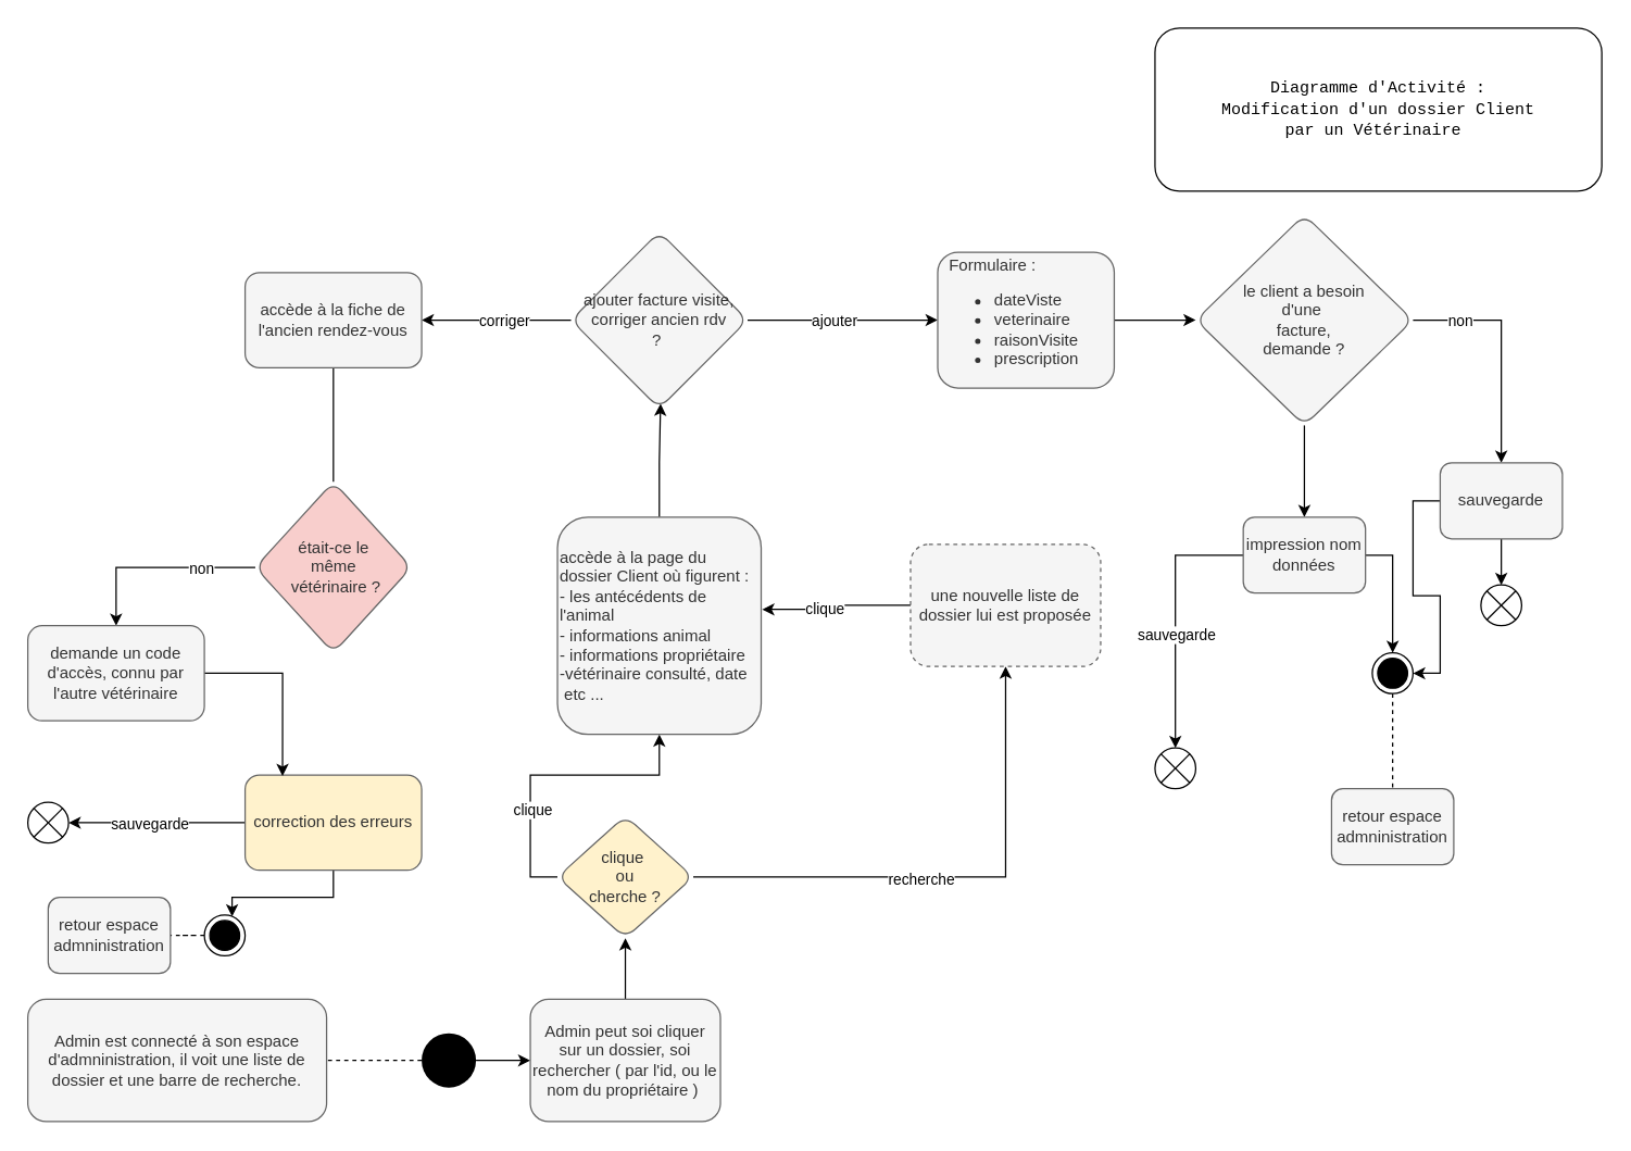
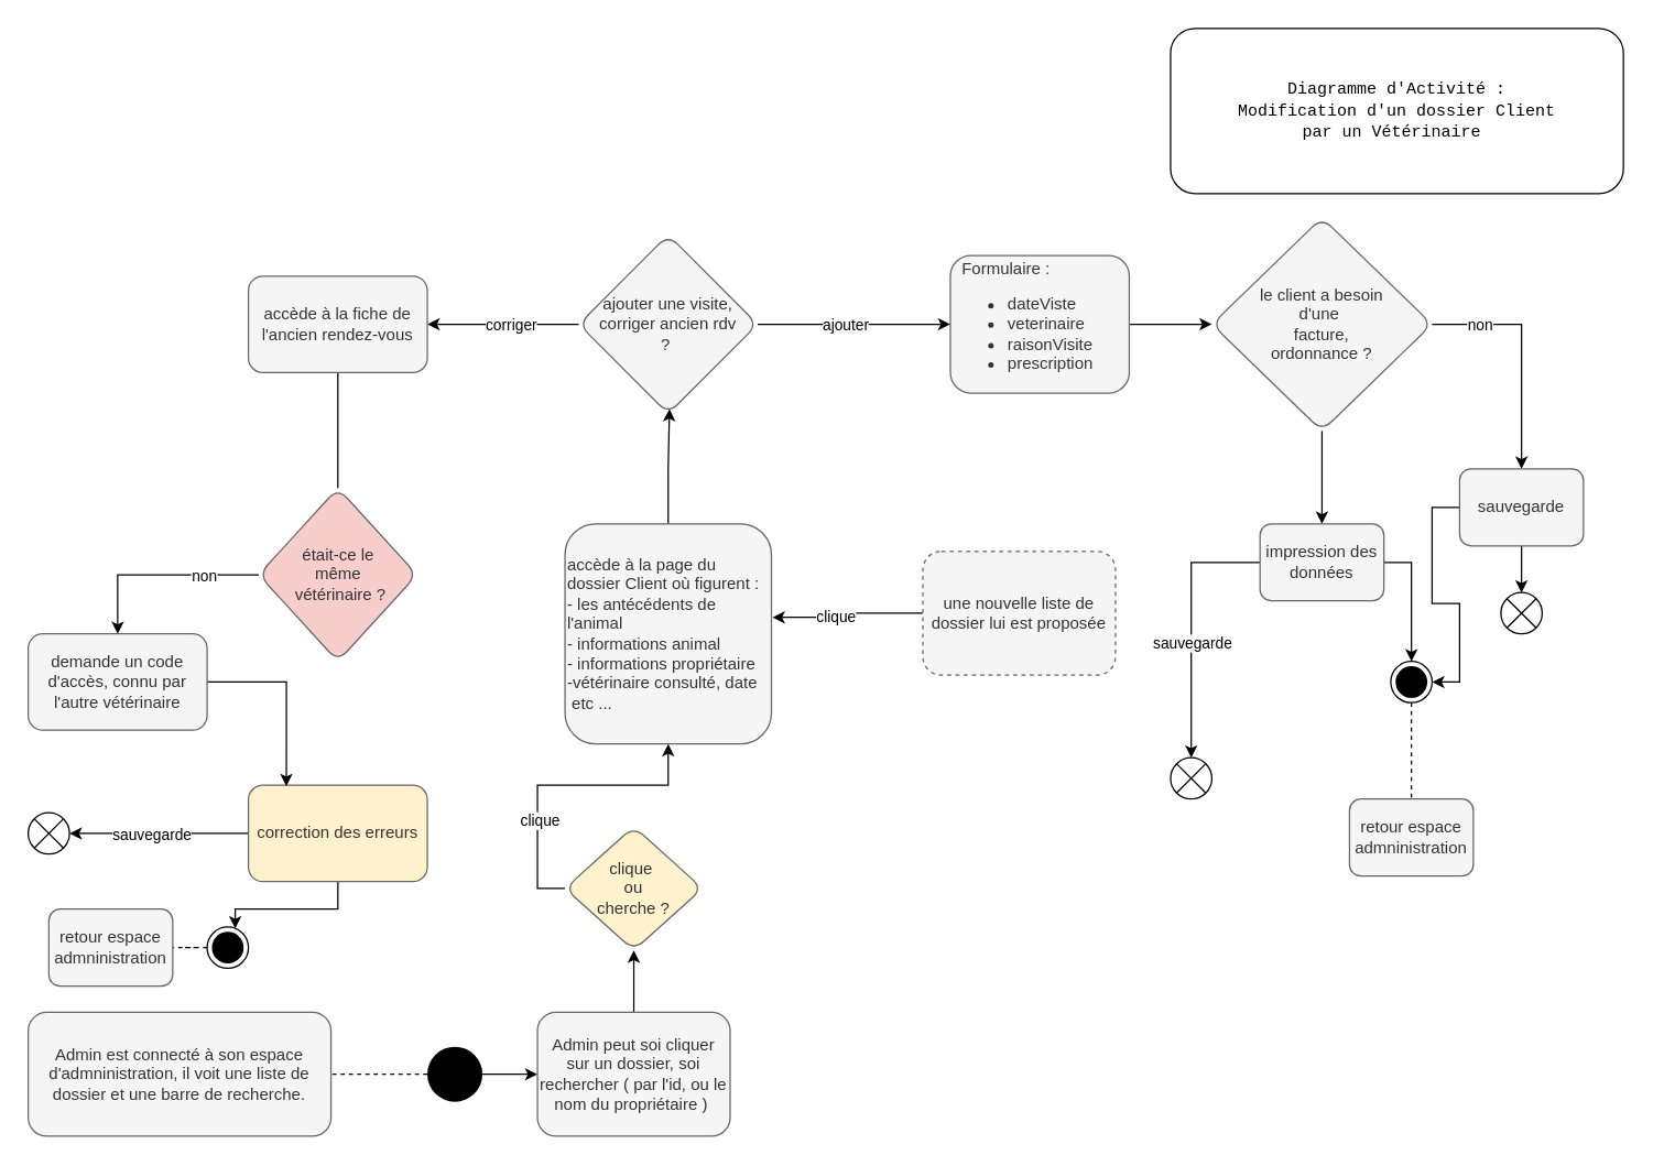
  <mxCell id="0" />
  <mxCell id="1" parent="0" />
  <mxCell id="2" value="&lt;font face=&quot;Courier New&quot;&gt;Diagramme d'Activité :&lt;br&gt;Modification d'un dossier Client&lt;br&gt;par un Vétérinaire&amp;nbsp;&lt;/font&gt;" style="rounded=1;whiteSpace=wrap;html=1;" vertex="1" parent="1"><mxGeometry x="850" width="329" height="120" as="geometry" y="20" /></mxCell>
  <mxCell id="3" style="edgeStyle=orthogonalEdgeStyle;rounded=0;orthogonalLoop=1;jettySize=auto;html=1;endArrow=none;endFill=0;dashed=1;entryX=1;entryY=0.5;entryDx=0;entryDy=0;" edge="1" parent="1" source="5" target="6"><mxGeometry relative="1" as="geometry"><mxPoint x="410" y="775" as="targetPoint" /></mxGeometry></mxCell>
  <mxCell id="4" style="edgeStyle=orthogonalEdgeStyle;rounded=0;orthogonalLoop=1;jettySize=auto;html=1;endArrow=classic;endFill=1;" edge="1" parent="1" source="5" target="8"><mxGeometry relative="1" as="geometry"><mxPoint x="550" y="660" as="targetPoint" /></mxGeometry></mxCell>
  <mxCell id="5" value="" style="ellipse;fillColor=#000000;strokeColor=none;" vertex="1" parent="1"><mxGeometry x="310" y="760" width="40" height="40" as="geometry" /></mxCell>
  <mxCell id="6" value="Admin est connecté à son espace d'admninistration, il voit une liste de dossier et une barre de recherche." style="rounded=1;whiteSpace=wrap;html=1;fillColor=#f5f5f5;strokeColor=#666666;fontColor=#333333;" vertex="1" parent="1"><mxGeometry x="20" y="735" width="220" height="90" as="geometry" /></mxCell>
  <mxCell id="7" style="edgeStyle=orthogonalEdgeStyle;rounded=0;orthogonalLoop=1;jettySize=auto;html=1;endArrow=classic;endFill=1;" edge="1" parent="1" source="8" target="18"><mxGeometry relative="1" as="geometry"><mxPoint x="460" y="690" as="targetPoint" /></mxGeometry></mxCell>
  <mxCell id="8" value="Admin peut soi cliquer sur un dossier, soi rechercher ( par l'id, ou le nom du propriétaire )&amp;nbsp;" style="rounded=1;whiteSpace=wrap;html=1;fillColor=#f5f5f5;strokeColor=#666666;fontColor=#333333;" vertex="1" parent="1"><mxGeometry x="390" y="735" width="140" height="90" as="geometry" /></mxCell>
  <mxCell id="9" style="edgeStyle=orthogonalEdgeStyle;rounded=0;orthogonalLoop=1;jettySize=auto;html=1;entryX=1.005;entryY=0.425;entryDx=0;entryDy=0;entryPerimeter=0;endArrow=classic;endFill=1;" edge="1" parent="1" source="13" target="17"><mxGeometry relative="1" as="geometry" /></mxCell>
  <mxCell id="10" value="clique" style="edgeLabel;html=1;align=center;verticalAlign=middle;resizable=0;points=[];" vertex="1" connectable="0" parent="9"><mxGeometry x="0.198" y="-1" relative="1" as="geometry"><mxPoint as="offset" /></mxGeometry></mxCell>
- <mxCell id="11" style="edgeStyle=orthogonalEdgeStyle;rounded=0;orthogonalLoop=1;jettySize=auto;html=1;startArrow=classic;startFill=1;endArrow=none;endFill=0;exitX=0.5;exitY=1;exitDx=0;exitDy=0;entryX=1;entryY=0.5;entryDx=0;entryDy=0;" edge="1" parent="1" source="13" target="18"><mxGeometry relative="1" as="geometry"><mxPoint x="500" y="620" as="targetPoint" /></mxGeometry></mxCell>
- <mxCell id="12" value="recherche" style="edgeLabel;html=1;align=center;verticalAlign=middle;resizable=0;points=[];" vertex="1" connectable="0" parent="11"><mxGeometry x="0.133" y="1" relative="1" as="geometry"><mxPoint as="offset" /></mxGeometry></mxCell>
  <mxCell id="13" value="une nouvelle liste de dossier lui est proposée" style="rounded=1;whiteSpace=wrap;html=1;fillColor=#f5f5f5;strokeColor=#666666;fontColor=#333333;dashed=1;" vertex="1" parent="1"><mxGeometry x="670" y="400" width="140" height="90" as="geometry" /></mxCell>
  <mxCell id="14" style="edgeStyle=orthogonalEdgeStyle;rounded=0;orthogonalLoop=1;jettySize=auto;html=1;endArrow=none;endFill=0;startArrow=classic;startFill=1;entryX=0;entryY=0.5;entryDx=0;entryDy=0;" edge="1" parent="1" source="17" target="18"><mxGeometry relative="1" as="geometry"><mxPoint x="420" y="620" as="targetPoint" /></mxGeometry></mxCell>
  <mxCell id="15" value="&amp;nbsp;clique&amp;nbsp;" style="edgeLabel;html=1;align=center;verticalAlign=middle;resizable=0;points=[];" vertex="1" connectable="0" parent="14"><mxGeometry x="0.118" y="1" relative="1" as="geometry"><mxPoint x="-1" y="24" as="offset" /></mxGeometry></mxCell>
  <mxCell id="16" style="edgeStyle=orthogonalEdgeStyle;rounded=0;orthogonalLoop=1;jettySize=auto;html=1;startArrow=none;startFill=0;endArrow=classic;endFill=1;entryX=0.507;entryY=0.973;entryDx=0;entryDy=0;entryPerimeter=0;" edge="1" parent="1" source="17" target="23"><mxGeometry relative="1" as="geometry"><mxPoint x="485" y="300" as="targetPoint" /></mxGeometry></mxCell>
  <mxCell id="17" value="accède à la page du dossier Client où figurent : &lt;br&gt;- les antécédents de l'animal&lt;br&gt;- informations animal&lt;br&gt;- informations propriétaire&lt;br&gt;-vétérinaire consulté, date&lt;br&gt;&amp;nbsp;etc ..." style="rounded=1;whiteSpace=wrap;html=1;fillColor=#f5f5f5;strokeColor=#666666;fontColor=#333333;align=left;" vertex="1" parent="1"><mxGeometry x="410" y="380" width="150" height="160" as="geometry" /></mxCell>
  <mxCell id="18" value="clique&amp;nbsp;&lt;br&gt;ou&lt;br&gt;cherche ?" style="rhombus;whiteSpace=wrap;html=1;rounded=1;fillColor=#fff2cc;strokeColor=#666666;fontColor=#333333;" vertex="1" parent="1"><mxGeometry x="410" y="600" width="100" height="90" as="geometry" /></mxCell>
  <mxCell id="19" style="edgeStyle=orthogonalEdgeStyle;rounded=0;orthogonalLoop=1;jettySize=auto;html=1;startArrow=none;startFill=0;endArrow=classic;endFill=1;entryX=0;entryY=0.5;entryDx=0;entryDy=0;" edge="1" parent="1" source="23" target="25"><mxGeometry relative="1" as="geometry"><mxPoint x="680" y="235" as="targetPoint" /></mxGeometry></mxCell>
  <mxCell id="20" value="ajouter" style="edgeLabel;html=1;align=center;verticalAlign=middle;resizable=0;points=[];" vertex="1" connectable="0" parent="19"><mxGeometry x="-0.387" y="1" relative="1" as="geometry"><mxPoint x="20" y="1" as="offset" /></mxGeometry></mxCell>
  <mxCell id="21" style="edgeStyle=orthogonalEdgeStyle;rounded=0;orthogonalLoop=1;jettySize=auto;html=1;startArrow=none;startFill=0;endArrow=classic;endFill=1;" edge="1" parent="1" source="23"><mxGeometry relative="1" as="geometry"><mxPoint x="310" y="235" as="targetPoint" /></mxGeometry></mxCell>
  <mxCell id="22" value="corriger" style="edgeLabel;html=1;align=center;verticalAlign=middle;resizable=0;points=[];" vertex="1" connectable="0" parent="21"><mxGeometry x="0.192" y="-1" relative="1" as="geometry"><mxPoint x="16" y="1" as="offset" /></mxGeometry></mxCell>
- <mxCell id="23" value="ajouter facture visite,&lt;br&gt;corriger ancien rdv&lt;br&gt;?&amp;nbsp;" style="rhombus;whiteSpace=wrap;html=1;rounded=1;fillColor=#f5f5f5;strokeColor=#666666;fontColor=#333333;" vertex="1" parent="1"><mxGeometry x="420" y="170" width="130" height="130" as="geometry" /></mxCell>
+ <mxCell id="23" value="ajouter une visite,&lt;br&gt;corriger ancien rdv&lt;br&gt;?&amp;nbsp;" style="rhombus;whiteSpace=wrap;html=1;rounded=1;fillColor=#f5f5f5;strokeColor=#666666;fontColor=#333333;" vertex="1" parent="1"><mxGeometry x="420" y="170" width="130" height="130" as="geometry" /></mxCell>
  <mxCell id="24" style="edgeStyle=orthogonalEdgeStyle;rounded=0;orthogonalLoop=1;jettySize=auto;html=1;startArrow=none;startFill=0;endArrow=classic;endFill=1;" edge="1" parent="1" source="25" target="42"><mxGeometry relative="1" as="geometry"><mxPoint x="930" y="235" as="targetPoint" /></mxGeometry></mxCell>
  <mxCell id="25" value="&amp;nbsp; Formulaire :&amp;nbsp;&lt;br&gt;&lt;ul&gt;&lt;li&gt;&lt;span&gt;dateViste&lt;/span&gt;&lt;/li&gt;&lt;li&gt;veterinaire&lt;/li&gt;&lt;li&gt;raisonVisite&lt;/li&gt;&lt;li&gt;prescription&amp;nbsp;&lt;/li&gt;&lt;/ul&gt;" style="rounded=1;whiteSpace=wrap;html=1;fillColor=#f5f5f5;strokeColor=#666666;fontColor=#333333;align=left;" vertex="1" parent="1"><mxGeometry x="690" y="185" width="130" height="100" as="geometry" /></mxCell>
  <mxCell id="26" value="" style="shape=sumEllipse;perimeter=ellipsePerimeter;whiteSpace=wrap;html=1;backgroundOutline=1;rounded=1;" vertex="1" parent="1"><mxGeometry x="1090" y="430" width="30" height="30" as="geometry" /></mxCell>
  <mxCell id="27" style="edgeStyle=orthogonalEdgeStyle;rounded=0;orthogonalLoop=1;jettySize=auto;html=1;startArrow=none;startFill=0;endArrow=none;endFill=1;" edge="1" parent="1" source="28" target="31"><mxGeometry relative="1" as="geometry"><mxPoint x="245" y="340" as="targetPoint" /></mxGeometry></mxCell>
  <mxCell id="28" value="accède à la fiche de l'ancien rendez-vous" style="rounded=1;whiteSpace=wrap;html=1;fillColor=#f5f5f5;strokeColor=#666666;fontColor=#333333;" vertex="1" parent="1"><mxGeometry x="180" y="200" width="130" height="70" as="geometry" /></mxCell>
  <mxCell id="29" style="edgeStyle=orthogonalEdgeStyle;rounded=0;orthogonalLoop=1;jettySize=auto;html=1;startArrow=none;startFill=0;endArrow=classic;endFill=1;entryX=0.5;entryY=0;entryDx=0;entryDy=0;" edge="1" parent="1" source="31" target="38"><mxGeometry relative="1" as="geometry"><mxPoint x="90" y="510" as="targetPoint" /></mxGeometry></mxCell>
  <mxCell id="30" value="non" style="edgeLabel;html=1;align=center;verticalAlign=middle;resizable=0;points=[];" vertex="1" connectable="0" parent="29"><mxGeometry x="-0.233" y="1" relative="1" as="geometry"><mxPoint x="16" y="-1" as="offset" /></mxGeometry></mxCell>
  <mxCell id="31" value="était-ce le &lt;br&gt;même&lt;br&gt;&amp;nbsp;vétérinaire ?" style="rhombus;whiteSpace=wrap;html=1;rounded=1;fillColor=#f8cecc;strokeColor=#666666;fontColor=#333333;" vertex="1" parent="1"><mxGeometry x="187.5" y="354" width="115" height="126" as="geometry" /></mxCell>
  <mxCell id="32" style="edgeStyle=orthogonalEdgeStyle;rounded=0;orthogonalLoop=1;jettySize=auto;html=1;startArrow=none;startFill=0;endArrow=classic;endFill=1;" edge="1" parent="1" source="35" target="36"><mxGeometry relative="1" as="geometry"><mxPoint x="50" y="605" as="targetPoint" /></mxGeometry></mxCell>
  <mxCell id="33" value="sauvegarde" style="edgeLabel;html=1;align=center;verticalAlign=middle;resizable=0;points=[];" vertex="1" connectable="0" parent="32"><mxGeometry x="0.097" relative="1" as="geometry"><mxPoint as="offset" /></mxGeometry></mxCell>
  <mxCell id="34" style="edgeStyle=orthogonalEdgeStyle;rounded=0;orthogonalLoop=1;jettySize=auto;html=1;entryX=0.681;entryY=0.038;entryDx=0;entryDy=0;entryPerimeter=0;startArrow=none;startFill=0;endArrow=classic;endFill=1;" edge="1" parent="1" source="35" target="52"><mxGeometry relative="1" as="geometry" /></mxCell>
  <mxCell id="35" value="correction des erreurs" style="rounded=1;whiteSpace=wrap;html=1;fillColor=#fff2cc;strokeColor=#666666;fontColor=#333333;" vertex="1" parent="1"><mxGeometry x="180" y="570" width="130" height="70" as="geometry" /></mxCell>
  <mxCell id="36" value="" style="shape=sumEllipse;perimeter=ellipsePerimeter;whiteSpace=wrap;html=1;backgroundOutline=1;rounded=1;" vertex="1" parent="1"><mxGeometry x="20" y="590" width="30" height="30" as="geometry" /></mxCell>
  <mxCell id="37" style="edgeStyle=orthogonalEdgeStyle;rounded=0;orthogonalLoop=1;jettySize=auto;html=1;entryX=0.212;entryY=0.01;entryDx=0;entryDy=0;entryPerimeter=0;startArrow=none;startFill=0;endArrow=classic;endFill=1;" edge="1" parent="1" source="38" target="35"><mxGeometry relative="1" as="geometry" /></mxCell>
  <mxCell id="38" value="demande un code d'accès, connu par l'autre vétérinaire" style="rounded=1;whiteSpace=wrap;html=1;fillColor=#f5f5f5;strokeColor=#666666;fontColor=#333333;" vertex="1" parent="1"><mxGeometry x="20" y="460" width="130" height="70" as="geometry" /></mxCell>
  <mxCell id="39" style="edgeStyle=orthogonalEdgeStyle;rounded=0;orthogonalLoop=1;jettySize=auto;html=1;startArrow=none;startFill=0;endArrow=classic;endFill=1;" edge="1" parent="1" source="42" target="45"><mxGeometry relative="1" as="geometry"><mxPoint x="1130" y="330" as="targetPoint" /></mxGeometry></mxCell>
  <mxCell id="40" value="non" style="edgeLabel;html=1;align=center;verticalAlign=middle;resizable=0;points=[];" vertex="1" connectable="0" parent="39"><mxGeometry x="-0.603" relative="1" as="geometry"><mxPoint as="offset" /></mxGeometry></mxCell>
  <mxCell id="41" style="edgeStyle=orthogonalEdgeStyle;rounded=0;orthogonalLoop=1;jettySize=auto;html=1;startArrow=none;startFill=0;endArrow=classic;endFill=1;" edge="1" parent="1" source="42"><mxGeometry relative="1" as="geometry"><mxPoint x="960" y="380" as="targetPoint" /></mxGeometry></mxCell>
- <mxCell id="42" value="le client a besoin &lt;br&gt;d'une&amp;nbsp;&lt;br&gt;facture, &lt;br&gt;demande ?" style="rhombus;whiteSpace=wrap;html=1;rounded=1;fillColor=#f5f5f5;strokeColor=#666666;fontColor=#333333;align=center;" vertex="1" parent="1"><mxGeometry x="880" y="157.5" width="160" height="155" as="geometry" /></mxCell>
+ <mxCell id="42" value="le client a besoin &lt;br&gt;d'une&amp;nbsp;&lt;br&gt;facture, &lt;br&gt;ordonnance ?" style="rhombus;whiteSpace=wrap;html=1;rounded=1;fillColor=#f5f5f5;strokeColor=#666666;fontColor=#333333;align=center;" vertex="1" parent="1"><mxGeometry x="880" y="157.5" width="160" height="155" as="geometry" /></mxCell>
  <mxCell id="43" style="edgeStyle=orthogonalEdgeStyle;rounded=0;orthogonalLoop=1;jettySize=auto;html=1;entryX=0.5;entryY=0;entryDx=0;entryDy=0;startArrow=none;startFill=0;endArrow=classic;endFill=1;" edge="1" parent="1" source="45" target="26"><mxGeometry relative="1" as="geometry" /></mxCell>
  <mxCell id="44" style="edgeStyle=orthogonalEdgeStyle;rounded=0;orthogonalLoop=1;jettySize=auto;html=1;entryX=1;entryY=0.5;entryDx=0;entryDy=0;startArrow=none;startFill=0;endArrow=classic;endFill=1;" edge="1" parent="1" source="45" target="55"><mxGeometry relative="1" as="geometry" /></mxCell>
  <mxCell id="45" value="sauvegarde" style="rounded=1;whiteSpace=wrap;html=1;fillColor=#f5f5f5;strokeColor=#666666;fontColor=#333333;align=center;" vertex="1" parent="1"><mxGeometry x="1060" y="340" width="90" height="56" as="geometry" /></mxCell>
  <mxCell id="46" style="edgeStyle=orthogonalEdgeStyle;rounded=0;orthogonalLoop=1;jettySize=auto;html=1;startArrow=none;startFill=0;endArrow=classic;endFill=1;" edge="1" parent="1" source="49" target="50"><mxGeometry relative="1" as="geometry"><mxPoint x="960" y="550" as="targetPoint" /></mxGeometry></mxCell>
  <mxCell id="47" value="sauvegarde" style="edgeLabel;html=1;align=center;verticalAlign=middle;resizable=0;points=[];" vertex="1" connectable="0" parent="46"><mxGeometry x="0.13" relative="1" as="geometry"><mxPoint as="offset" /></mxGeometry></mxCell>
  <mxCell id="48" style="edgeStyle=orthogonalEdgeStyle;rounded=0;orthogonalLoop=1;jettySize=auto;html=1;entryX=0.5;entryY=0;entryDx=0;entryDy=0;startArrow=none;startFill=0;endArrow=classic;endFill=1;" edge="1" parent="1" source="49" target="55"><mxGeometry relative="1" as="geometry" /></mxCell>
- <mxCell id="49" value="impression nom données" style="rounded=1;whiteSpace=wrap;html=1;fillColor=#f5f5f5;strokeColor=#666666;fontColor=#333333;align=center;" vertex="1" parent="1"><mxGeometry x="915" y="380" width="90" height="56" as="geometry" /></mxCell>
+ <mxCell id="49" value="impression des données" style="rounded=1;whiteSpace=wrap;html=1;fillColor=#f5f5f5;strokeColor=#666666;fontColor=#333333;align=center;" vertex="1" parent="1"><mxGeometry x="915" y="380" width="90" height="56" as="geometry" /></mxCell>
  <mxCell id="50" value="" style="shape=sumEllipse;perimeter=ellipsePerimeter;whiteSpace=wrap;html=1;backgroundOutline=1;rounded=1;" vertex="1" parent="1"><mxGeometry x="850" y="550" width="30" height="30" as="geometry" /></mxCell>
  <mxCell id="51" style="edgeStyle=orthogonalEdgeStyle;rounded=0;orthogonalLoop=1;jettySize=auto;html=1;startArrow=none;startFill=0;endArrow=none;endFill=0;dashed=1;entryX=1;entryY=0.5;entryDx=0;entryDy=0;" edge="1" parent="1" source="52" target="53"><mxGeometry relative="1" as="geometry"><mxPoint x="-35" y="683" as="targetPoint" /></mxGeometry></mxCell>
  <mxCell id="52" value="" style="ellipse;html=1;shape=endState;fillColor=#000000;strokeColor=#000000;" vertex="1" parent="1"><mxGeometry x="150" y="673" width="30" height="30" as="geometry" /></mxCell>
  <mxCell id="53" value="retour espace admninistration" style="rounded=1;whiteSpace=wrap;html=1;fillColor=#f5f5f5;strokeColor=#666666;fontColor=#333333;align=center;" vertex="1" parent="1"><mxGeometry x="35" y="660" width="90" height="56" as="geometry" /></mxCell>
  <mxCell id="54" style="edgeStyle=orthogonalEdgeStyle;rounded=0;orthogonalLoop=1;jettySize=auto;html=1;startArrow=none;startFill=0;endArrow=none;endFill=0;dashed=1;" edge="1" parent="1" source="55"><mxGeometry relative="1" as="geometry"><mxPoint x="1025" y="579" as="targetPoint" /></mxGeometry></mxCell>
  <mxCell id="55" value="" style="ellipse;html=1;shape=endState;fillColor=#000000;strokeColor=#000000;" vertex="1" parent="1"><mxGeometry x="1010" y="480" width="30" height="30" as="geometry" /></mxCell>
  <mxCell id="56" value="retour espace admninistration" style="rounded=1;whiteSpace=wrap;html=1;fillColor=#f5f5f5;strokeColor=#666666;fontColor=#333333;align=center;" vertex="1" parent="1"><mxGeometry x="980" y="580" width="90" height="56" as="geometry" /></mxCell>
